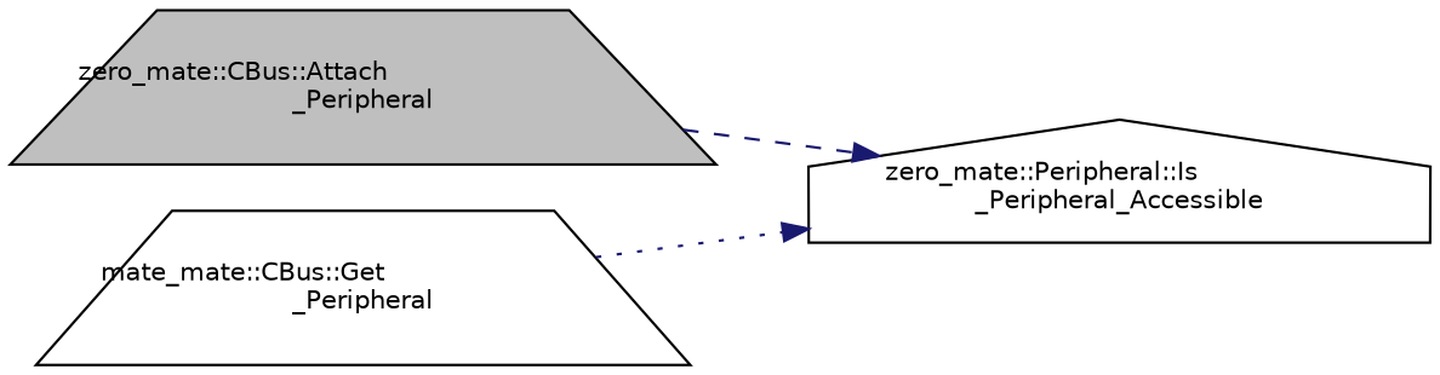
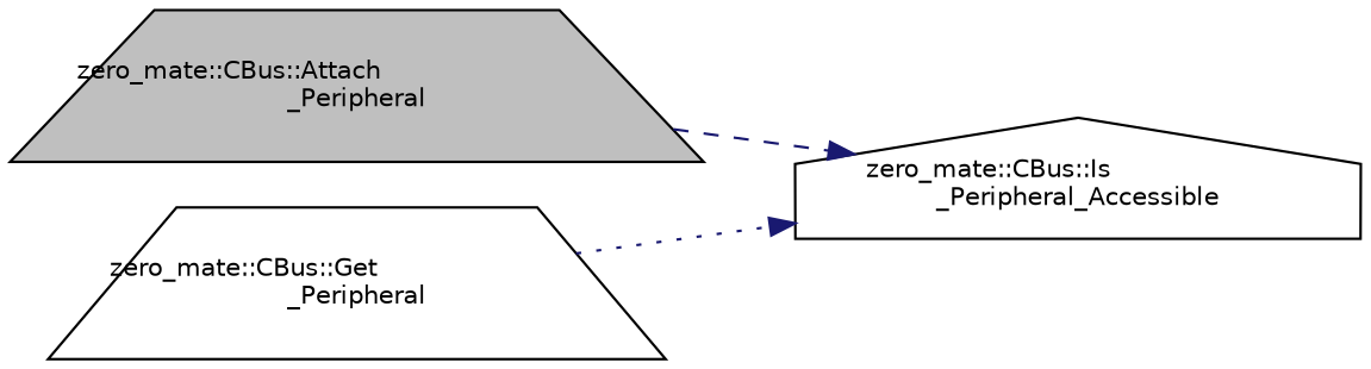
  digraph {
    rankdir=LR
    node [color=black fontname=Helvetica fontsize=10 shape=trapezium]
    edge [color=midnightblue fontname=Helvetica fontsize=10 labelfontname=Helvetica labelfontsize=10]
    n1 [fillcolor=grey75 fontcolor=black height=0.2 label="zero_mate::CBus::Attach\l_Peripheral" style=filled width=0.4]
-   n2 [height=0.2 label="zero_mate::Peripheral::Is\l_Peripheral_Accessible" shape=house width=0.4]
-   n3 [height=0.2 label="mate_mate::CBus::Get\l_Peripheral" width=0.4]
+   n2 [height=0.2 label="zero_mate::CBus::Is\l_Peripheral_Accessible" shape=house width=0.4]
+   n3 [height=0.2 label="zero_mate::CBus::Get\l_Peripheral" width=0.4]
    n1 -> n2 [style=dashed]
    n3 -> n2 [style=dotted]
  }
